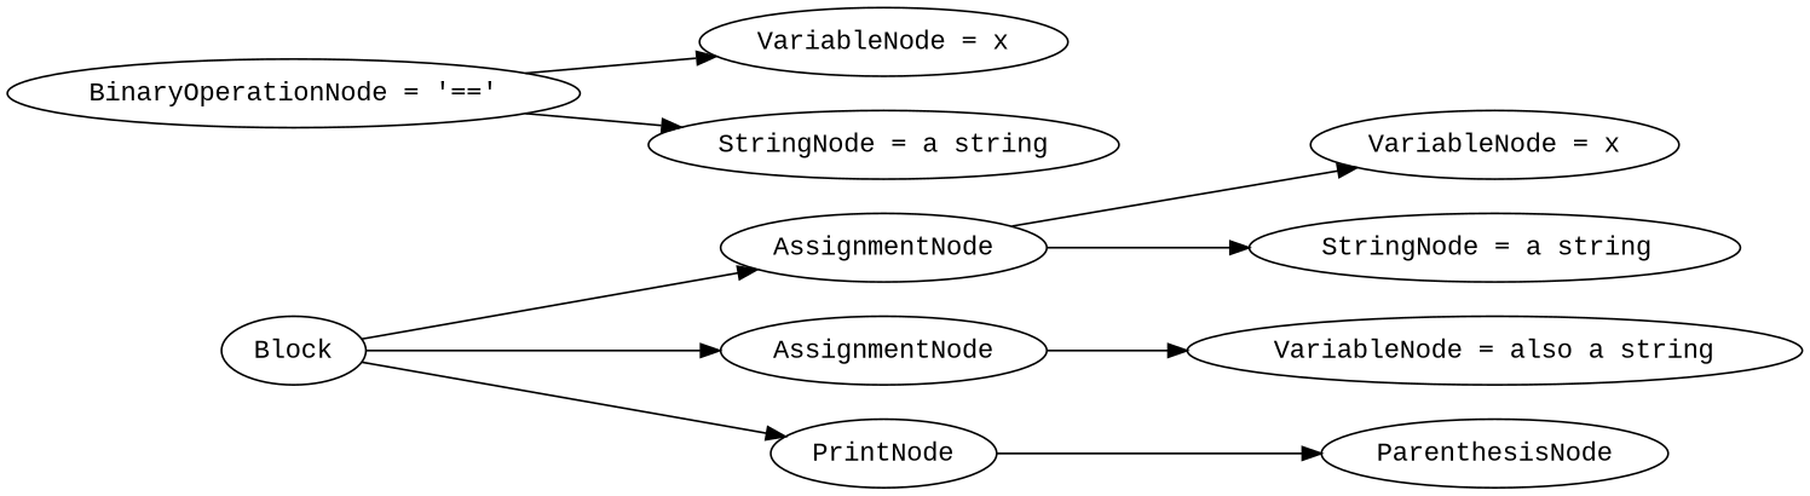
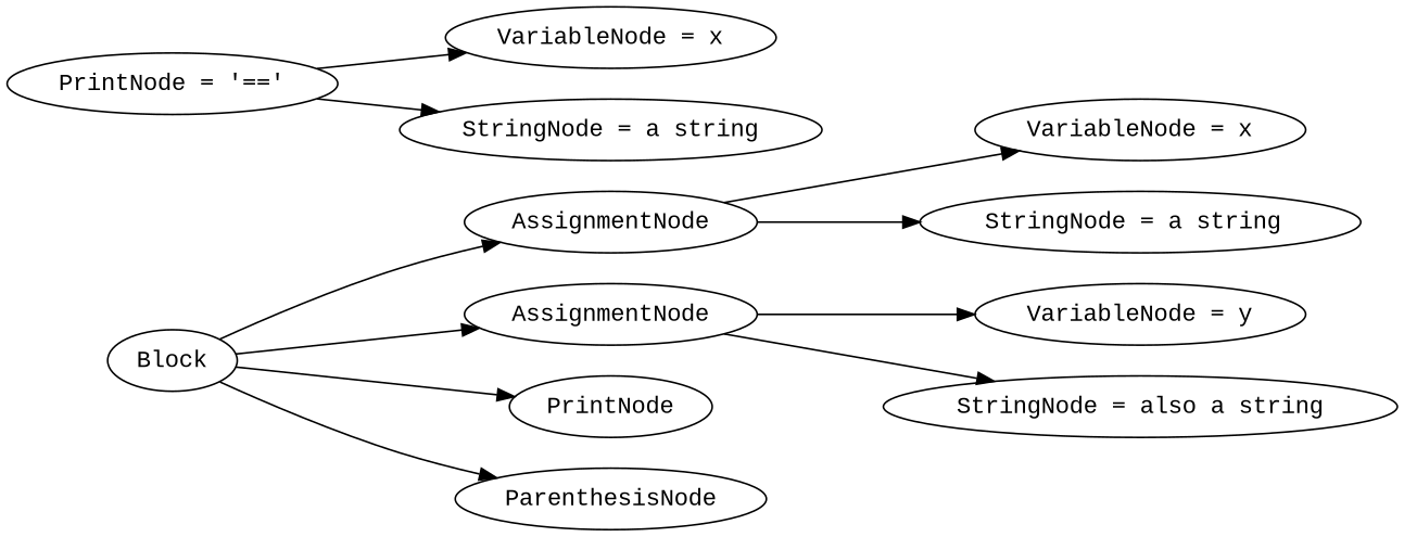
  digraph {
    fontname="Liberation Mono"
    rankdir=LR
    node [fontname="Liberation Mono"]
    edge [fontname="Liberation Mono"]
    n1 [label=Block]
    n2 [label=AssignmentNode]
    n3 [label=AssignmentNode]
    n4 [label=PrintNode]
    n5 [label="VariableNode = x"]
    n6 [label="StringNode = a string "]
-   n8 [label="VariableNode = also a string"]
+   n7 [label="VariableNode = y"]
+   n8 [label="StringNode = also a string"]
    n9 [label=ParenthesisNode]
-   n10 [label="BinaryOperationNode = '=='"]
+   n10 [label="PrintNode = '=='"]
    n11 [label="VariableNode = x"]
    n12 [label="StringNode = a string"]
    n1 -> n2
    n1 -> n3
    n1 -> n4
    n2 -> n5
    n2 -> n6
+   n3 -> n7
    n3 -> n8
-   n4 -> n9
+   n1 -> n9
    n10 -> n11
    n10 -> n12
  }
